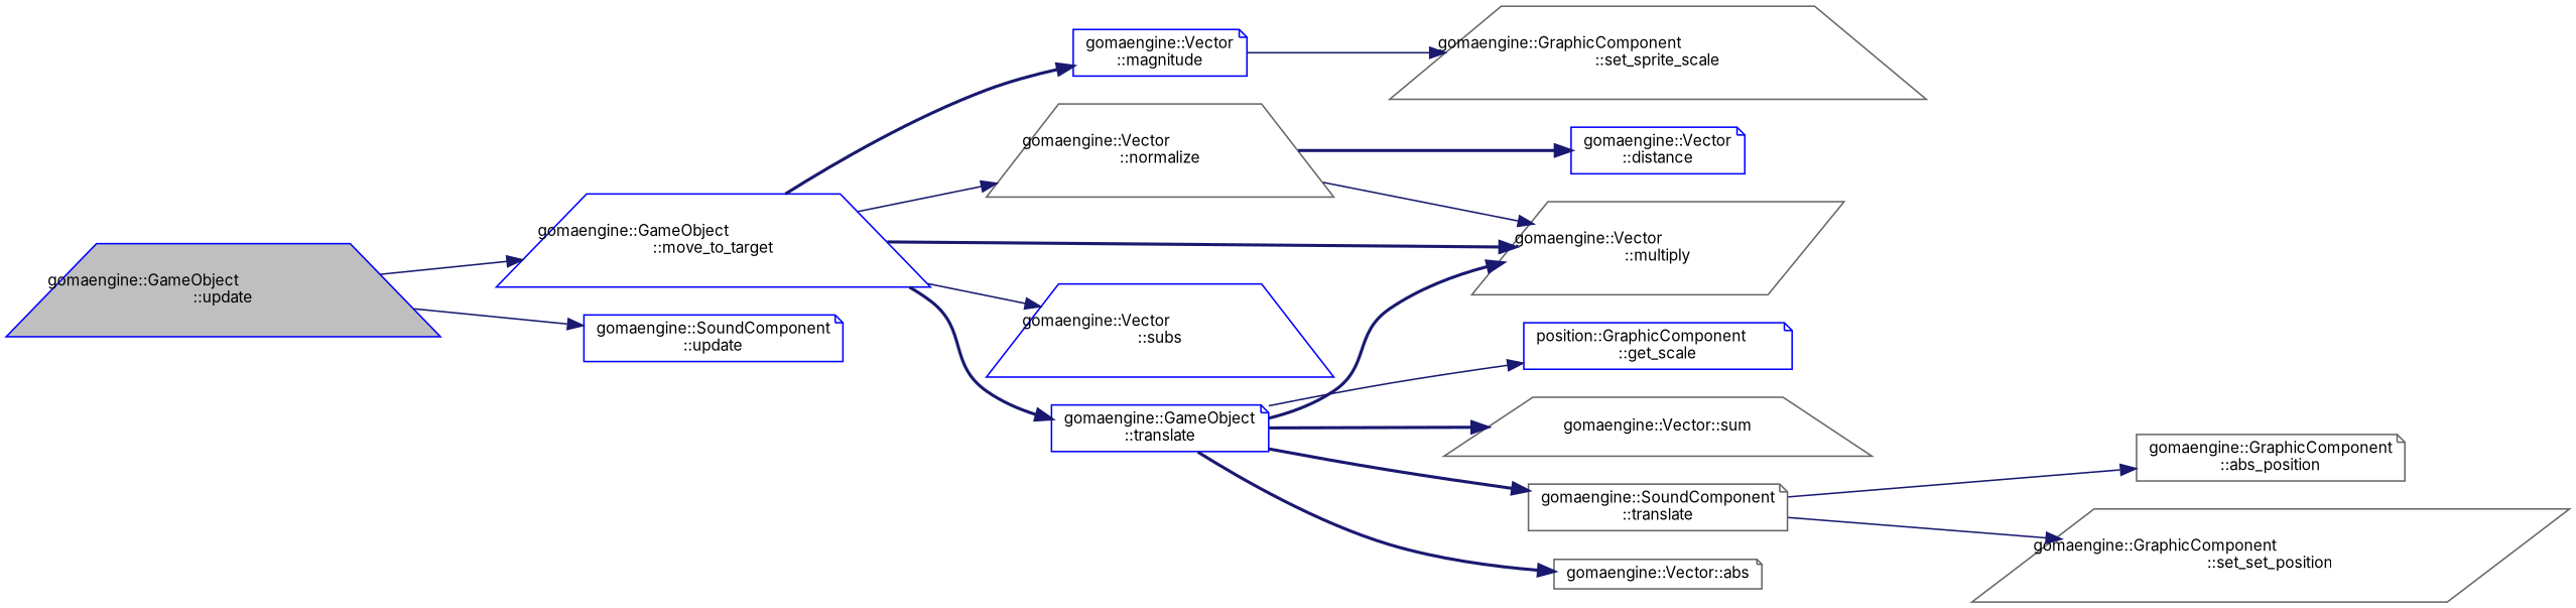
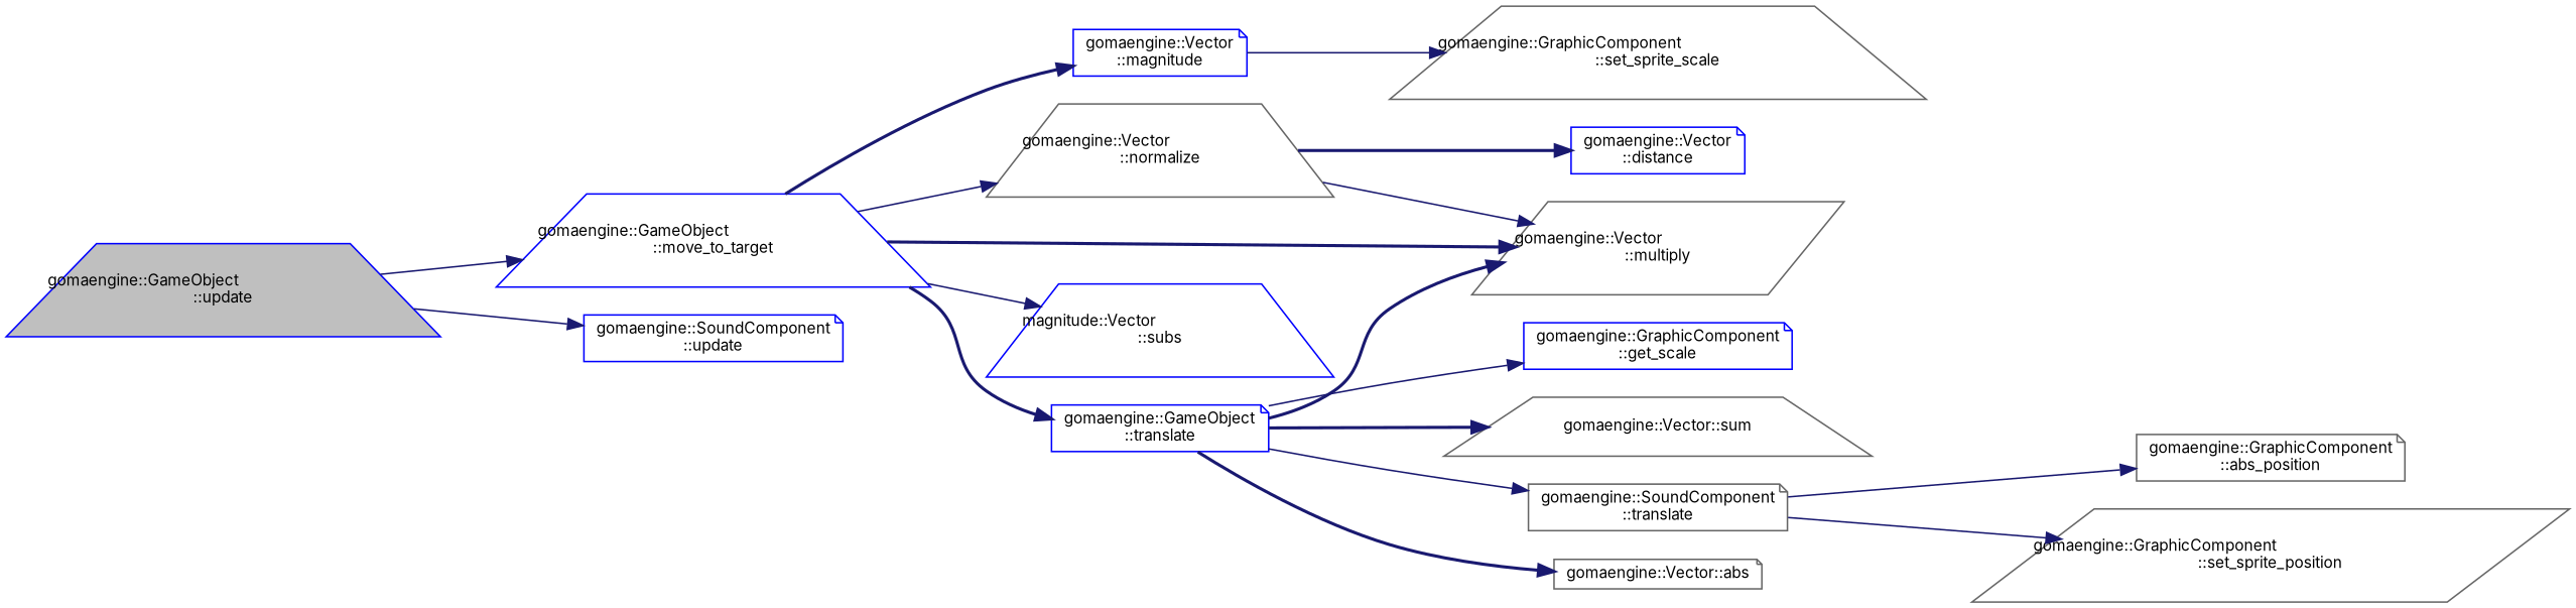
  digraph {
    fontname=Inter
    rankdir=LR
    node [color=blue fillcolor=white fontname=Inter fontsize=10 shape=note style=filled]
    edge [color=midnightblue fontname=Inter fontsize=10 labelfontname=Helvetica labelfontsize=10 style=solid]
    n1 [fillcolor=grey75 fontcolor=black height=0.2 label="gomaengine::GameObject\l::update" shape=trapezium width=0.4]
    n2 [height=0.2 label="gomaengine::GameObject\l::move_to_target" shape=trapezium width=0.4]
    n3 [height=0.2 label="gomaengine::SoundComponent\l::update" width=0.4]
    n4 [height=0.2 label="gomaengine::Vector\l::magnitude" width=0.4]
    n5 [color=gray40 height=0.2 label="gomaengine::Vector\l::multiply" shape=parallelogram width=0.4]
    n6 [color=gray40 height=0.2 label="gomaengine::Vector\l::normalize" shape=trapezium width=0.4]
-   n7 [height=0.2 label="gomaengine::Vector\l::subs" shape=trapezium width=0.4]
+   n7 [height=0.2 label="magnitude::Vector\l::subs" shape=trapezium width=0.4]
    n8 [height=0.2 label="gomaengine::GameObject\l::translate" width=0.4]
    n9 [color=gray40 height=0.2 label="gomaengine::GraphicComponent\l::set_sprite_scale" shape=trapezium width=0.4]
    n10 [height=0.2 label="gomaengine::Vector\l::distance" width=0.4]
    n11 [color=gray40 height=0.2 label="gomaengine::Vector::abs" width=0.4]
-   n12 [height=0.2 label="position::GraphicComponent\l::get_scale" width=0.4]
+   n12 [height=0.2 label="gomaengine::GraphicComponent\l::get_scale" width=0.4]
    n13 [color=gray40 height=0.2 label="gomaengine::Vector::sum" shape=trapezium width=0.4]
    n14 [color=gray40 height=0.2 label="gomaengine::SoundComponent\l::translate" width=0.4]
    n15 [color=gray40 height=0.2 label="gomaengine::GraphicComponent\l::abs_position" width=0.4]
-   n16 [color=gray40 height=0.2 label="gomaengine::GraphicComponent\l::set_set_position" shape=parallelogram width=0.4]
+   n16 [color=gray40 height=0.2 label="gomaengine::GraphicComponent\l::set_sprite_position" shape=parallelogram width=0.4]
    n1 -> n2
    n1 -> n3
    n2 -> n4 [style=bold]
    n2 -> n5 [style=bold]
    n2 -> n6
    n2 -> n7
    n2 -> n8 [style=bold]
    n4 -> n9
    n6 -> n5
    n6 -> n10 [style=bold]
    n8 -> n5 [style=bold]
    n8 -> n11 [style=bold]
    n8 -> n12
    n8 -> n13 [style=bold]
-   n8 -> n14 [style=bold]
+   n8 -> n14
    n14 -> n15
    n14 -> n16
  }
